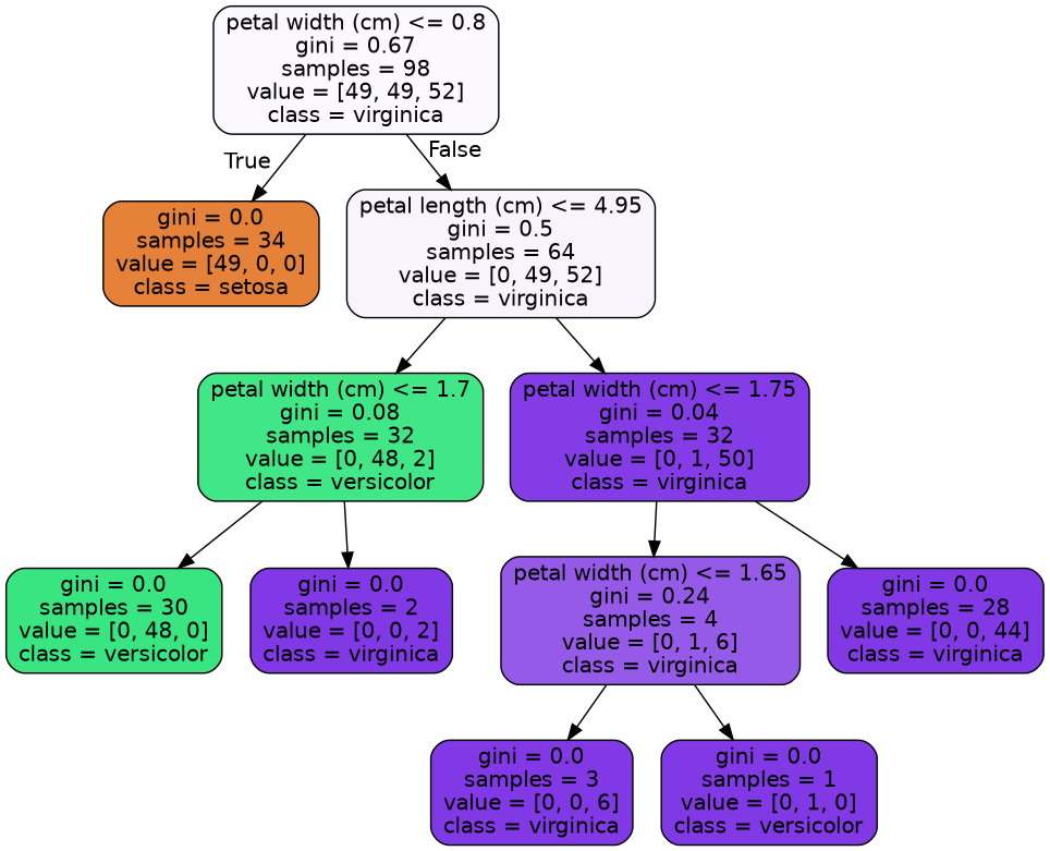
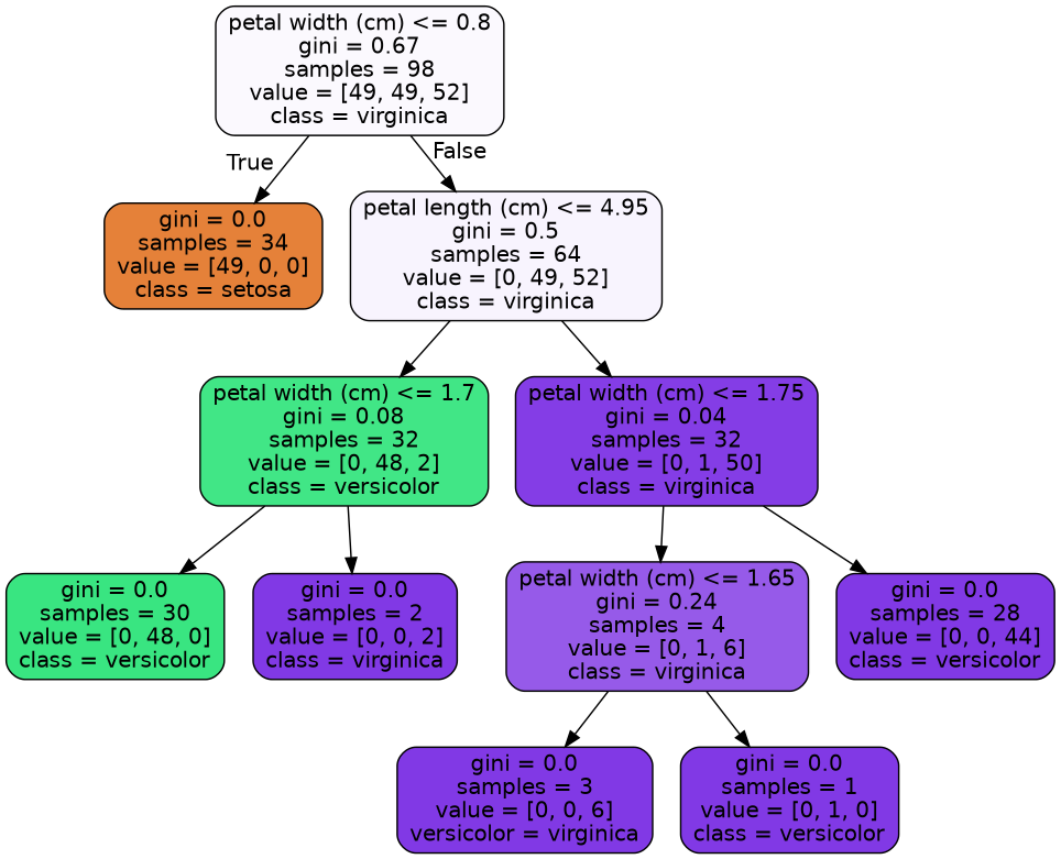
  digraph {
    node [color=black fillcolor="#8139e5" fontname=helvetica shape=box style="filled, rounded"]
    edge [fontname=helvetica]
    n1 [fillcolor="#fbf9fe" label="petal width (cm) <= 0.8\ngini = 0.67\nsamples = 98\nvalue = [49, 49, 52]\nclass = virginica"]
    n2 [fillcolor="#e58139" label="gini = 0.0\nsamples = 34\nvalue = [49, 0, 0]\nclass = setosa"]
    n3 [fillcolor="#f8f4fe" label="petal length (cm) <= 4.95\ngini = 0.5\nsamples = 64\nvalue = [0, 49, 52]\nclass = virginica"]
    n4 [fillcolor="#41e686" label="petal width (cm) <= 1.7\ngini = 0.08\nsamples = 32\nvalue = [0, 48, 2]\nclass = versicolor"]
    n5 [fillcolor="#843de6" label="petal width (cm) <= 1.75\ngini = 0.04\nsamples = 32\nvalue = [0, 1, 50]\nclass = virginica"]
    n6 [fillcolor="#39e581" label="gini = 0.0\nsamples = 30\nvalue = [0, 48, 0]\nclass = versicolor"]
    n7 [label="gini = 0.0\nsamples = 2\nvalue = [0, 0, 2]\nclass = virginica"]
    n8 [fillcolor="#965ae9" label="petal width (cm) <= 1.65\ngini = 0.24\nsamples = 4\nvalue = [0, 1, 6]\nclass = virginica"]
-   n9 [label="gini = 0.0\nsamples = 28\nvalue = [0, 0, 44]\nclass = virginica"]
-   n10 [label="gini = 0.0\nsamples = 3\nvalue = [0, 0, 6]\nclass = virginica"]
+   n9 [label="gini = 0.0\nsamples = 28\nvalue = [0, 0, 44]\nclass = versicolor"]
+   n10 [label="gini = 0.0\nsamples = 3\nvalue = [0, 0, 6]\nversicolor = virginica"]
    n11 [label="gini = 0.0\nsamples = 1\nvalue = [0, 1, 0]\nclass = versicolor"]
    n1 -> n2 [headlabel=True labelangle=45 labeldistance=2.5]
    n1 -> n3 [headlabel=False labelangle=-45 labeldistance=2.5]
    n3 -> n4
    n3 -> n5
    n4 -> n6
    n4 -> n7
    n5 -> n8
    n5 -> n9
    n8 -> n10
    n8 -> n11
  }
